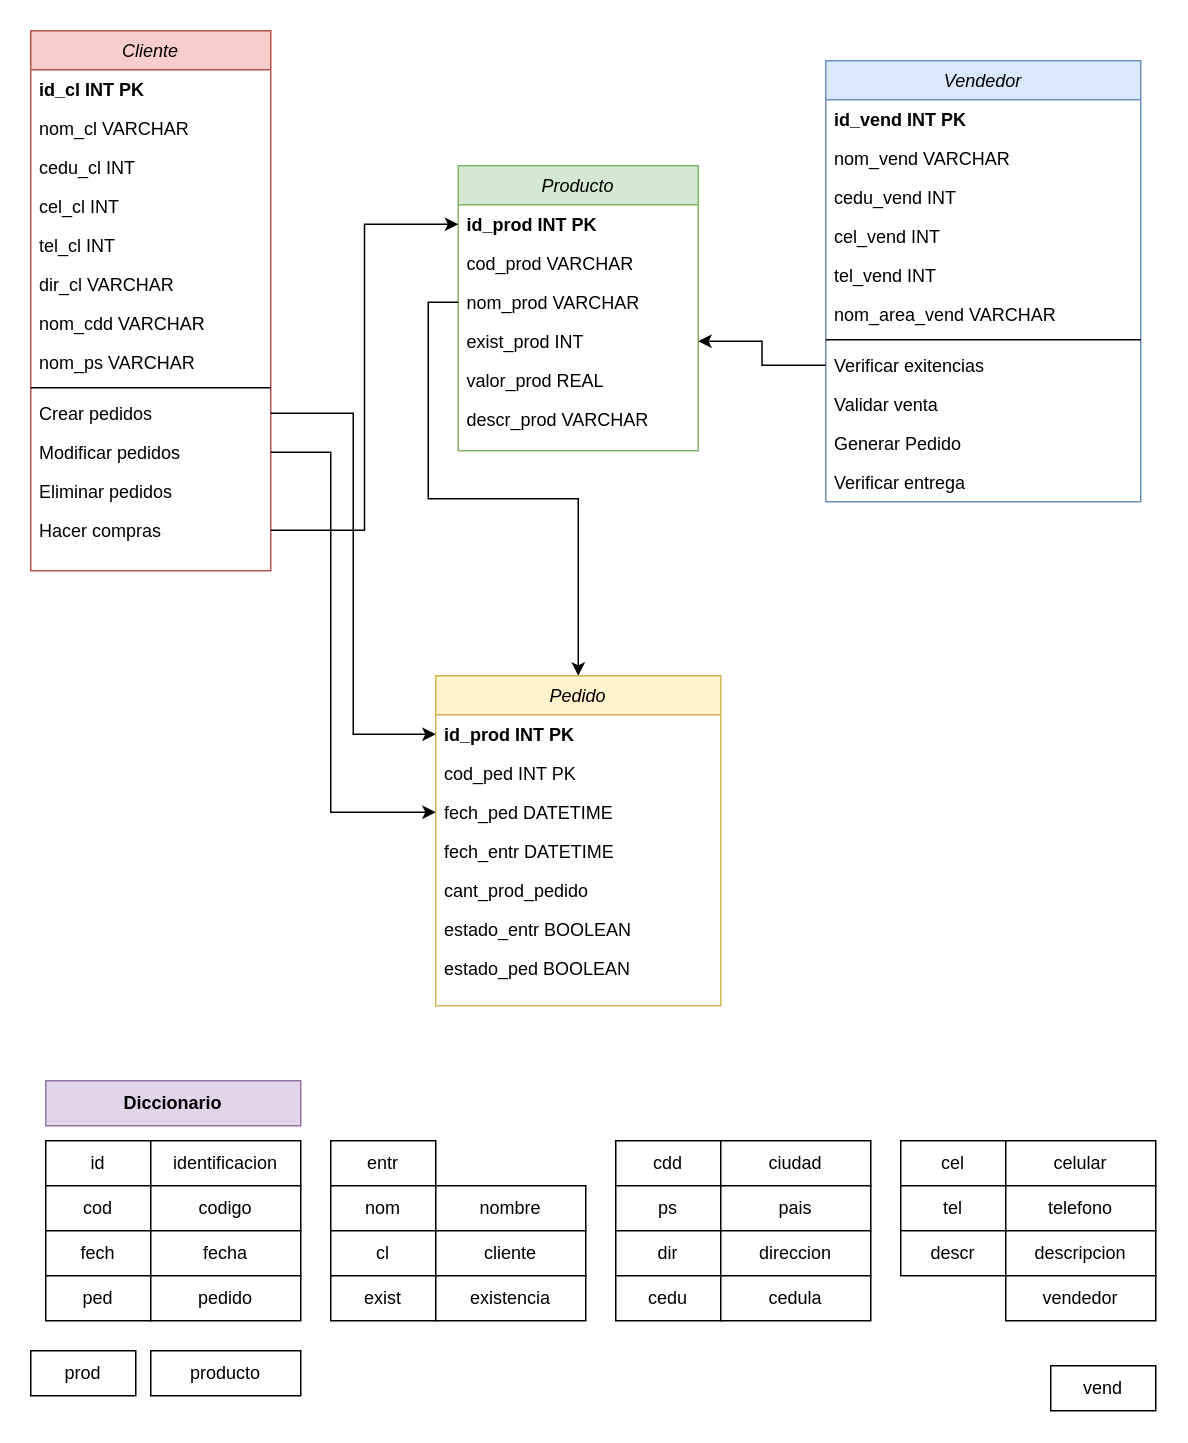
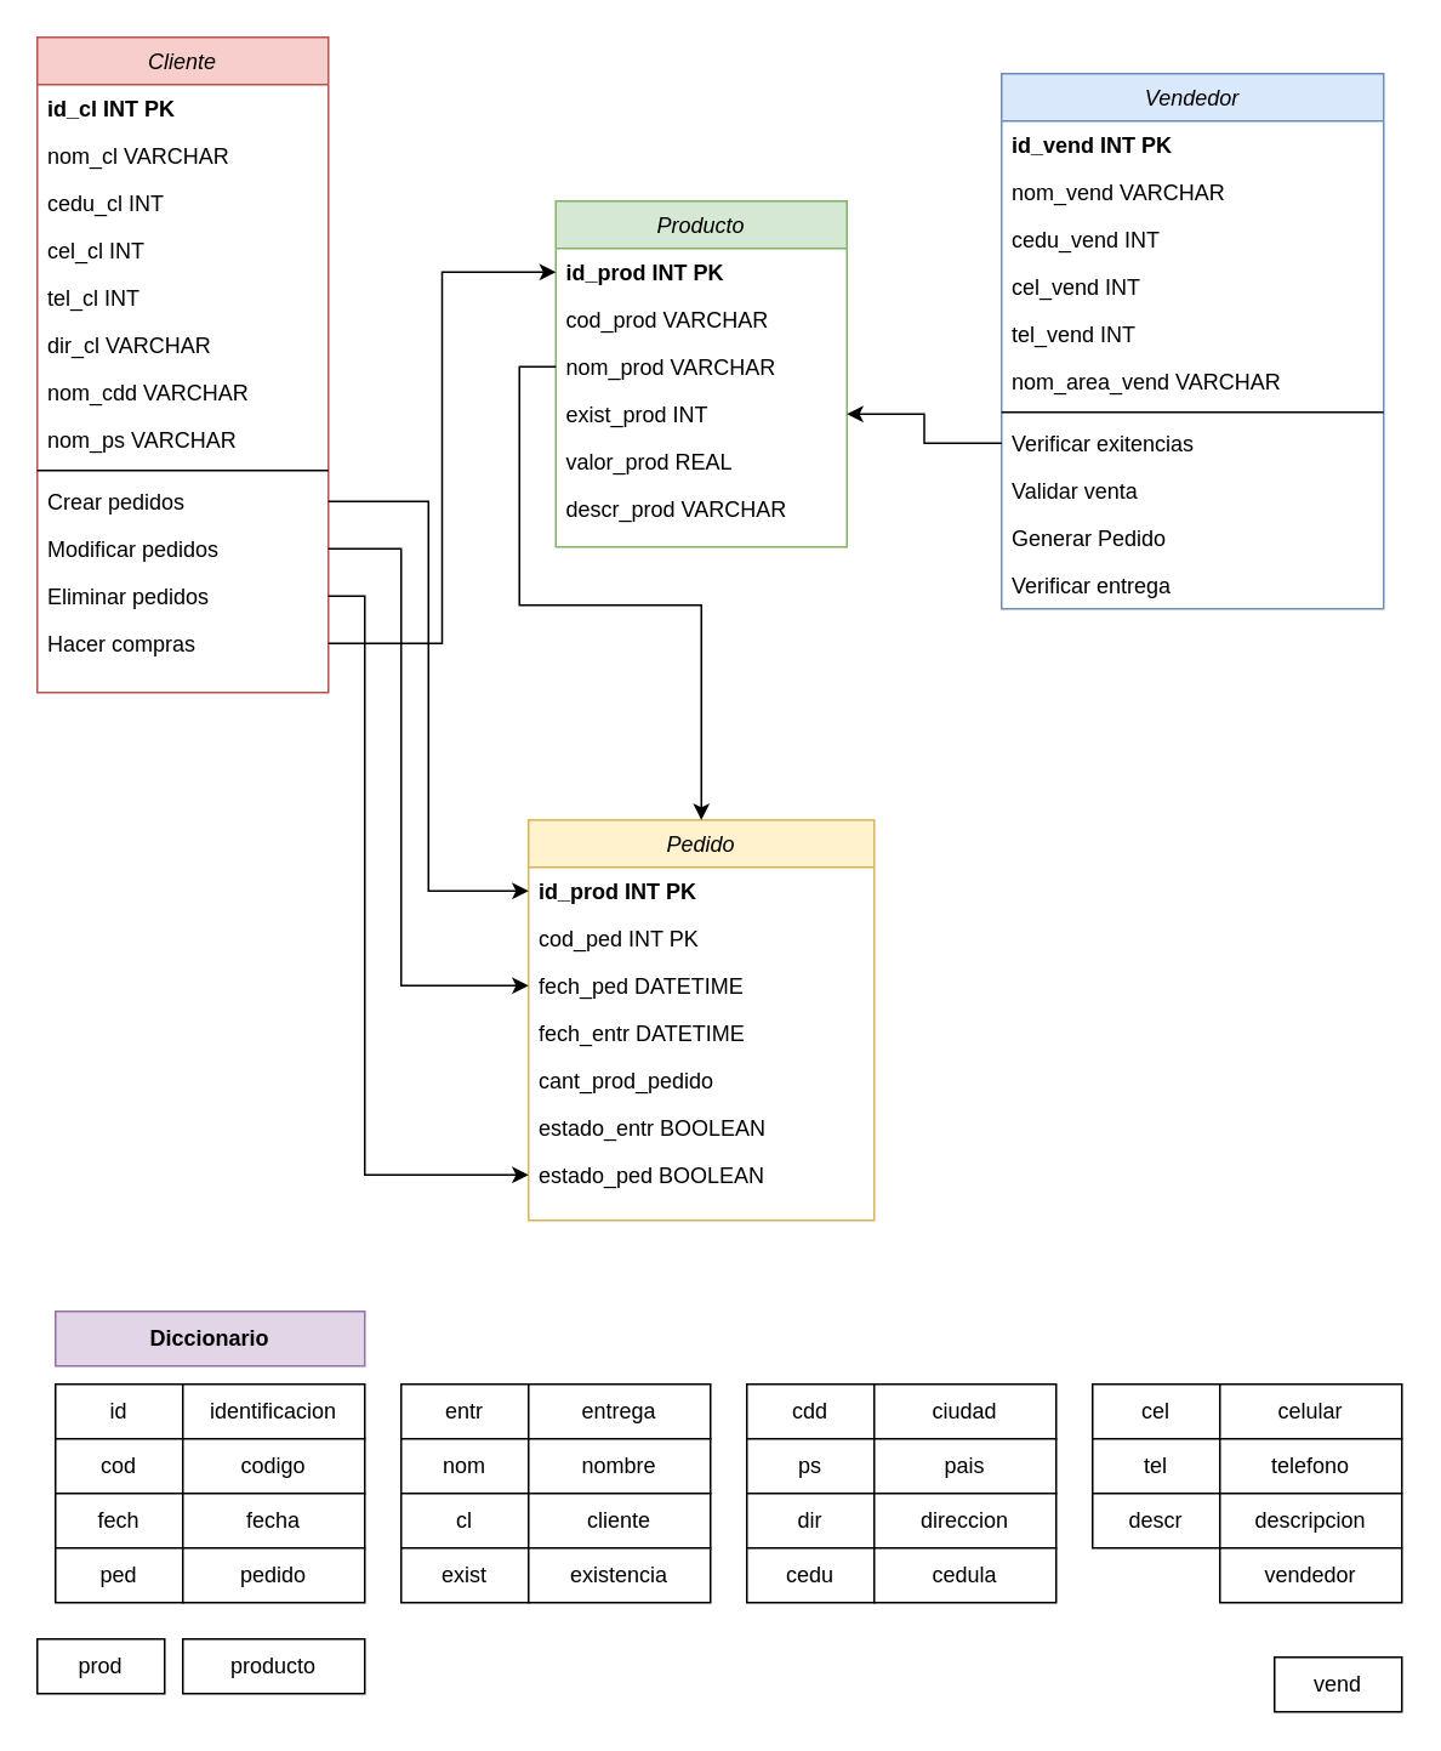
  <mxCell id="0" />
  <mxCell id="1" parent="0" />
  <mxCell id="2" value="Cliente" style="swimlane;fontStyle=2;align=center;verticalAlign=top;childLayout=stackLayout;horizontal=1;startSize=26;horizontalStack=0;resizeParent=1;resizeLast=0;collapsible=1;marginBottom=0;rounded=0;shadow=0;strokeWidth=1;fillColor=#f8cecc;strokeColor=#b85450;" parent="1" vertex="1"><mxGeometry x="20" y="20" width="160" height="360" as="geometry"><mxRectangle x="550" y="140" width="160" height="26" as="alternateBounds" /></mxGeometry></mxCell>
  <mxCell id="3" value="id_cl INT PK" style="text;align=left;verticalAlign=top;spacingLeft=4;spacingRight=4;overflow=hidden;rotatable=0;points=[[0,0.5],[1,0.5]];portConstraint=eastwest;fontStyle=1" parent="2" vertex="1"><mxGeometry y="26" width="160" height="26" as="geometry" /></mxCell>
  <mxCell id="4" value="nom_cl VARCHAR" style="text;align=left;verticalAlign=top;spacingLeft=4;spacingRight=4;overflow=hidden;rotatable=0;points=[[0,0.5],[1,0.5]];portConstraint=eastwest;rounded=0;shadow=0;html=0;" parent="2" vertex="1"><mxGeometry y="52" width="160" height="26" as="geometry" /></mxCell>
  <mxCell id="5" value="cedu_cl INT " style="text;align=left;verticalAlign=top;spacingLeft=4;spacingRight=4;overflow=hidden;rotatable=0;points=[[0,0.5],[1,0.5]];portConstraint=eastwest;rounded=0;shadow=0;html=0;" vertex="1" parent="2"><mxGeometry y="78" width="160" height="26" as="geometry" /></mxCell>
  <mxCell id="6" value="cel_cl INT" style="text;align=left;verticalAlign=top;spacingLeft=4;spacingRight=4;overflow=hidden;rotatable=0;points=[[0,0.5],[1,0.5]];portConstraint=eastwest;rounded=0;shadow=0;html=0;" vertex="1" parent="2"><mxGeometry y="104" width="160" height="26" as="geometry" /></mxCell>
  <mxCell id="7" value="tel_cl INT " style="text;align=left;verticalAlign=top;spacingLeft=4;spacingRight=4;overflow=hidden;rotatable=0;points=[[0,0.5],[1,0.5]];portConstraint=eastwest;rounded=0;shadow=0;html=0;" vertex="1" parent="2"><mxGeometry y="130" width="160" height="26" as="geometry" /></mxCell>
  <mxCell id="8" value="dir_cl VARCHAR" style="text;align=left;verticalAlign=top;spacingLeft=4;spacingRight=4;overflow=hidden;rotatable=0;points=[[0,0.5],[1,0.5]];portConstraint=eastwest;rounded=0;shadow=0;html=0;" vertex="1" parent="2"><mxGeometry y="156" width="160" height="26" as="geometry" /></mxCell>
  <mxCell id="9" value="nom_cdd VARCHAR" style="text;align=left;verticalAlign=top;spacingLeft=4;spacingRight=4;overflow=hidden;rotatable=0;points=[[0,0.5],[1,0.5]];portConstraint=eastwest;rounded=0;shadow=0;html=0;" vertex="1" parent="2"><mxGeometry y="182" width="160" height="26" as="geometry" /></mxCell>
  <mxCell id="10" value="nom_ps VARCHAR" style="text;align=left;verticalAlign=top;spacingLeft=4;spacingRight=4;overflow=hidden;rotatable=0;points=[[0,0.5],[1,0.5]];portConstraint=eastwest;rounded=0;shadow=0;html=0;" vertex="1" parent="2"><mxGeometry y="208" width="160" height="26" as="geometry" /></mxCell>
  <mxCell id="11" value="" style="line;html=1;strokeWidth=1;align=left;verticalAlign=middle;spacingTop=-1;spacingLeft=3;spacingRight=3;rotatable=0;labelPosition=right;points=[];portConstraint=eastwest;" parent="2" vertex="1"><mxGeometry y="234" width="160" height="8" as="geometry" /></mxCell>
  <mxCell id="12" value="Crear pedidos" style="text;align=left;verticalAlign=top;spacingLeft=4;spacingRight=4;overflow=hidden;rotatable=0;points=[[0,0.5],[1,0.5]];portConstraint=eastwest;" parent="2" vertex="1"><mxGeometry y="242" width="160" height="26" as="geometry" /></mxCell>
  <mxCell id="13" value="Modificar pedidos" style="text;align=left;verticalAlign=top;spacingLeft=4;spacingRight=4;overflow=hidden;rotatable=0;points=[[0,0.5],[1,0.5]];portConstraint=eastwest;" vertex="1" parent="2"><mxGeometry y="268" width="160" height="26" as="geometry" /></mxCell>
  <mxCell id="14" value="Eliminar pedidos" style="text;align=left;verticalAlign=top;spacingLeft=4;spacingRight=4;overflow=hidden;rotatable=0;points=[[0,0.5],[1,0.5]];portConstraint=eastwest;" vertex="1" parent="2"><mxGeometry y="294" width="160" height="26" as="geometry" /></mxCell>
  <mxCell id="15" value="Hacer compras" style="text;align=left;verticalAlign=top;spacingLeft=4;spacingRight=4;overflow=hidden;rotatable=0;points=[[0,0.5],[1,0.5]];portConstraint=eastwest;" vertex="1" parent="2"><mxGeometry y="320" width="160" height="26" as="geometry" /></mxCell>
  <mxCell id="16" value="Pedido" style="swimlane;fontStyle=2;align=center;verticalAlign=top;childLayout=stackLayout;horizontal=1;startSize=26;horizontalStack=0;resizeParent=1;resizeLast=0;collapsible=1;marginBottom=0;rounded=0;shadow=0;strokeWidth=1;fillColor=#fff2cc;strokeColor=#d6b656;" vertex="1" parent="1"><mxGeometry x="290" y="450" width="190" height="220" as="geometry"><mxRectangle x="230" y="140" width="160" height="26" as="alternateBounds" /></mxGeometry></mxCell>
  <mxCell id="17" value="id_prod INT PK " style="text;align=left;verticalAlign=top;spacingLeft=4;spacingRight=4;overflow=hidden;rotatable=0;points=[[0,0.5],[1,0.5]];portConstraint=eastwest;fontStyle=1" vertex="1" parent="16"><mxGeometry y="26" width="190" height="26" as="geometry" /></mxCell>
  <mxCell id="18" value="cod_ped INT PK" style="text;align=left;verticalAlign=top;spacingLeft=4;spacingRight=4;overflow=hidden;rotatable=0;points=[[0,0.5],[1,0.5]];portConstraint=eastwest;" vertex="1" parent="16"><mxGeometry y="52" width="190" height="26" as="geometry" /></mxCell>
  <mxCell id="19" value="fech_ped DATETIME" style="text;align=left;verticalAlign=top;spacingLeft=4;spacingRight=4;overflow=hidden;rotatable=0;points=[[0,0.5],[1,0.5]];portConstraint=eastwest;rounded=0;shadow=0;html=0;" vertex="1" parent="16"><mxGeometry y="78" width="190" height="26" as="geometry" /></mxCell>
  <mxCell id="20" value="fech_entr DATETIME" style="text;align=left;verticalAlign=top;spacingLeft=4;spacingRight=4;overflow=hidden;rotatable=0;points=[[0,0.5],[1,0.5]];portConstraint=eastwest;rounded=0;shadow=0;html=0;" vertex="1" parent="16"><mxGeometry y="104" width="190" height="26" as="geometry" /></mxCell>
  <mxCell id="21" value="cant_prod_pedido" style="text;align=left;verticalAlign=top;spacingLeft=4;spacingRight=4;overflow=hidden;rotatable=0;points=[[0,0.5],[1,0.5]];portConstraint=eastwest;rounded=0;shadow=0;html=0;" vertex="1" parent="16"><mxGeometry y="130" width="190" height="26" as="geometry" /></mxCell>
  <mxCell id="22" value="estado_entr BOOLEAN" style="text;align=left;verticalAlign=top;spacingLeft=4;spacingRight=4;overflow=hidden;rotatable=0;points=[[0,0.5],[1,0.5]];portConstraint=eastwest;rounded=0;shadow=0;html=0;" vertex="1" parent="16"><mxGeometry y="156" width="190" height="26" as="geometry" /></mxCell>
  <mxCell id="23" value="estado_ped BOOLEAN" style="text;align=left;verticalAlign=top;spacingLeft=4;spacingRight=4;overflow=hidden;rotatable=0;points=[[0,0.5],[1,0.5]];portConstraint=eastwest;rounded=0;shadow=0;html=0;" vertex="1" parent="16"><mxGeometry y="182" width="190" height="26" as="geometry" /></mxCell>
  <mxCell id="24" value="Vendedor" style="swimlane;fontStyle=2;align=center;verticalAlign=top;childLayout=stackLayout;horizontal=1;startSize=26;horizontalStack=0;resizeParent=1;resizeLast=0;collapsible=1;marginBottom=0;rounded=0;shadow=0;strokeWidth=1;fillColor=#dae8fc;strokeColor=#6c8ebf;" vertex="1" parent="1"><mxGeometry x="550" y="40" width="210" height="294" as="geometry"><mxRectangle x="550" y="140" width="160" height="26" as="alternateBounds" /></mxGeometry></mxCell>
  <mxCell id="25" value="id_vend INT PK" style="text;align=left;verticalAlign=top;spacingLeft=4;spacingRight=4;overflow=hidden;rotatable=0;points=[[0,0.5],[1,0.5]];portConstraint=eastwest;fontStyle=1" vertex="1" parent="24"><mxGeometry y="26" width="210" height="26" as="geometry" /></mxCell>
  <mxCell id="26" value="nom_vend VARCHAR" style="text;align=left;verticalAlign=top;spacingLeft=4;spacingRight=4;overflow=hidden;rotatable=0;points=[[0,0.5],[1,0.5]];portConstraint=eastwest;rounded=0;shadow=0;html=0;" vertex="1" parent="24"><mxGeometry y="52" width="210" height="26" as="geometry" /></mxCell>
  <mxCell id="27" value="cedu_vend INT " style="text;align=left;verticalAlign=top;spacingLeft=4;spacingRight=4;overflow=hidden;rotatable=0;points=[[0,0.5],[1,0.5]];portConstraint=eastwest;rounded=0;shadow=0;html=0;" vertex="1" parent="24"><mxGeometry y="78" width="210" height="26" as="geometry" /></mxCell>
  <mxCell id="28" value="cel_vend INT" style="text;align=left;verticalAlign=top;spacingLeft=4;spacingRight=4;overflow=hidden;rotatable=0;points=[[0,0.5],[1,0.5]];portConstraint=eastwest;rounded=0;shadow=0;html=0;" vertex="1" parent="24"><mxGeometry y="104" width="210" height="26" as="geometry" /></mxCell>
  <mxCell id="29" value="tel_vend INT " style="text;align=left;verticalAlign=top;spacingLeft=4;spacingRight=4;overflow=hidden;rotatable=0;points=[[0,0.5],[1,0.5]];portConstraint=eastwest;rounded=0;shadow=0;html=0;" vertex="1" parent="24"><mxGeometry y="130" width="210" height="26" as="geometry" /></mxCell>
  <mxCell id="30" value="nom_area_vend VARCHAR" style="text;align=left;verticalAlign=top;spacingLeft=4;spacingRight=4;overflow=hidden;rotatable=0;points=[[0,0.5],[1,0.5]];portConstraint=eastwest;rounded=0;shadow=0;html=0;" vertex="1" parent="24"><mxGeometry y="156" width="210" height="26" as="geometry" /></mxCell>
  <mxCell id="31" value="" style="line;html=1;strokeWidth=1;align=left;verticalAlign=middle;spacingTop=-1;spacingLeft=3;spacingRight=3;rotatable=0;labelPosition=right;points=[];portConstraint=eastwest;" vertex="1" parent="24"><mxGeometry y="182" width="210" height="8" as="geometry" /></mxCell>
  <mxCell id="32" value="Verificar exitencias" style="text;align=left;verticalAlign=top;spacingLeft=4;spacingRight=4;overflow=hidden;rotatable=0;points=[[0,0.5],[1,0.5]];portConstraint=eastwest;" vertex="1" parent="24"><mxGeometry y="190" width="210" height="26" as="geometry" /></mxCell>
  <mxCell id="33" value="Validar venta" style="text;align=left;verticalAlign=top;spacingLeft=4;spacingRight=4;overflow=hidden;rotatable=0;points=[[0,0.5],[1,0.5]];portConstraint=eastwest;" vertex="1" parent="24"><mxGeometry y="216" width="210" height="26" as="geometry" /></mxCell>
  <mxCell id="34" value="Generar Pedido" style="text;align=left;verticalAlign=top;spacingLeft=4;spacingRight=4;overflow=hidden;rotatable=0;points=[[0,0.5],[1,0.5]];portConstraint=eastwest;" vertex="1" parent="24"><mxGeometry y="242" width="210" height="26" as="geometry" /></mxCell>
  <mxCell id="35" value="Verificar entrega" style="text;align=left;verticalAlign=top;spacingLeft=4;spacingRight=4;overflow=hidden;rotatable=0;points=[[0,0.5],[1,0.5]];portConstraint=eastwest;" vertex="1" parent="24"><mxGeometry y="268" width="210" height="26" as="geometry" /></mxCell>
  <mxCell id="36" value="Producto" style="swimlane;fontStyle=2;align=center;verticalAlign=top;childLayout=stackLayout;horizontal=1;startSize=26;horizontalStack=0;resizeParent=1;resizeLast=0;collapsible=1;marginBottom=0;rounded=0;shadow=0;strokeWidth=1;fillColor=#d5e8d4;strokeColor=#82b366;" vertex="1" parent="1"><mxGeometry x="305" y="110" width="160" height="190" as="geometry"><mxRectangle x="550" y="140" width="160" height="26" as="alternateBounds" /></mxGeometry></mxCell>
  <mxCell id="37" value="id_prod INT PK " style="text;align=left;verticalAlign=top;spacingLeft=4;spacingRight=4;overflow=hidden;rotatable=0;points=[[0,0.5],[1,0.5]];portConstraint=eastwest;fontStyle=1" vertex="1" parent="36"><mxGeometry y="26" width="160" height="26" as="geometry" /></mxCell>
  <mxCell id="38" value="cod_prod VARCHAR" style="text;align=left;verticalAlign=top;spacingLeft=4;spacingRight=4;overflow=hidden;rotatable=0;points=[[0,0.5],[1,0.5]];portConstraint=eastwest;rounded=0;shadow=0;html=0;" vertex="1" parent="36"><mxGeometry y="52" width="160" height="26" as="geometry" /></mxCell>
  <mxCell id="39" value="nom_prod VARCHAR" style="text;align=left;verticalAlign=top;spacingLeft=4;spacingRight=4;overflow=hidden;rotatable=0;points=[[0,0.5],[1,0.5]];portConstraint=eastwest;rounded=0;shadow=0;html=0;" vertex="1" parent="36"><mxGeometry y="78" width="160" height="26" as="geometry" /></mxCell>
  <mxCell id="40" value="exist_prod INT" style="text;align=left;verticalAlign=top;spacingLeft=4;spacingRight=4;overflow=hidden;rotatable=0;points=[[0,0.5],[1,0.5]];portConstraint=eastwest;rounded=0;shadow=0;html=0;" vertex="1" parent="36"><mxGeometry y="104" width="160" height="26" as="geometry" /></mxCell>
  <mxCell id="41" value="valor_prod REAL" style="text;align=left;verticalAlign=top;spacingLeft=4;spacingRight=4;overflow=hidden;rotatable=0;points=[[0,0.5],[1,0.5]];portConstraint=eastwest;rounded=0;shadow=0;html=0;" vertex="1" parent="36"><mxGeometry y="130" width="160" height="26" as="geometry" /></mxCell>
  <mxCell id="42" value="descr_prod VARCHAR" style="text;align=left;verticalAlign=top;spacingLeft=4;spacingRight=4;overflow=hidden;rotatable=0;points=[[0,0.5],[1,0.5]];portConstraint=eastwest;rounded=0;shadow=0;html=0;" vertex="1" parent="36"><mxGeometry y="156" width="160" height="26" as="geometry" /></mxCell>
  <mxCell id="43" style="edgeStyle=orthogonalEdgeStyle;rounded=0;orthogonalLoop=1;jettySize=auto;html=1;entryX=0;entryY=0.5;entryDx=0;entryDy=0;" edge="1" parent="1" source="12" target="17"><mxGeometry relative="1" as="geometry" /></mxCell>
  <mxCell id="44" style="edgeStyle=orthogonalEdgeStyle;rounded=0;orthogonalLoop=1;jettySize=auto;html=1;" edge="1" parent="1" source="13" target="19"><mxGeometry relative="1" as="geometry"><Array as="points"><mxPoint x="220" y="301" /><mxPoint x="220" y="541" /></Array></mxGeometry></mxCell>
  <mxCell id="45" style="edgeStyle=orthogonalEdgeStyle;rounded=0;orthogonalLoop=1;jettySize=auto;html=1;entryX=0;entryY=0.5;entryDx=0;entryDy=0;" edge="1" parent="1" source="15" target="37"><mxGeometry relative="1" as="geometry" /></mxCell>
+ <mxCell id="46" style="edgeStyle=orthogonalEdgeStyle;rounded=0;orthogonalLoop=1;jettySize=auto;html=1;entryX=0;entryY=0.5;entryDx=0;entryDy=0;" edge="1" parent="1" source="14" target="23"><mxGeometry relative="1" as="geometry"><Array as="points"><mxPoint x="200" y="327" /><mxPoint x="200" y="645" /></Array></mxGeometry></mxCell>
  <mxCell id="47" style="edgeStyle=orthogonalEdgeStyle;rounded=0;orthogonalLoop=1;jettySize=auto;html=1;entryX=1;entryY=0.5;entryDx=0;entryDy=0;" edge="1" parent="1" source="32" target="40"><mxGeometry relative="1" as="geometry" /></mxCell>
  <mxCell id="48" style="edgeStyle=orthogonalEdgeStyle;rounded=0;orthogonalLoop=1;jettySize=auto;html=1;entryX=0.5;entryY=0;entryDx=0;entryDy=0;" edge="1" parent="1" source="39" target="16"><mxGeometry relative="1" as="geometry" /></mxCell>
  <mxCell id="49" value="&lt;b&gt;Diccionario&lt;/b&gt;" style="rounded=0;whiteSpace=wrap;html=1;fillColor=#e1d5e7;strokeColor=#9673a6;" vertex="1" parent="1"><mxGeometry x="30" y="720" width="170" height="30" as="geometry" /></mxCell>
  <mxCell id="50" value="id" style="rounded=0;whiteSpace=wrap;html=1;" vertex="1" parent="1"><mxGeometry x="30" y="760" width="70" height="30" as="geometry" /></mxCell>
  <mxCell id="51" value="identificacion" style="rounded=0;whiteSpace=wrap;html=1;" vertex="1" parent="1"><mxGeometry x="100" y="760" width="100" height="30" as="geometry" /></mxCell>
  <mxCell id="52" value="cod" style="rounded=0;whiteSpace=wrap;html=1;" vertex="1" parent="1"><mxGeometry x="30" y="790" width="70" height="30" as="geometry" /></mxCell>
  <mxCell id="53" value="codigo" style="rounded=0;whiteSpace=wrap;html=1;" vertex="1" parent="1"><mxGeometry x="100" y="790" width="100" height="30" as="geometry" /></mxCell>
  <mxCell id="54" value="fech" style="rounded=0;whiteSpace=wrap;html=1;" vertex="1" parent="1"><mxGeometry x="30" y="820" width="70" height="30" as="geometry" /></mxCell>
  <mxCell id="55" value="fecha" style="rounded=0;whiteSpace=wrap;html=1;" vertex="1" parent="1"><mxGeometry x="100" y="820" width="100" height="30" as="geometry" /></mxCell>
  <mxCell id="56" value="ped" style="rounded=0;whiteSpace=wrap;html=1;" vertex="1" parent="1"><mxGeometry x="30" y="850" width="70" height="30" as="geometry" /></mxCell>
  <mxCell id="57" value="pedido" style="rounded=0;whiteSpace=wrap;html=1;" vertex="1" parent="1"><mxGeometry x="100" y="850" width="100" height="30" as="geometry" /></mxCell>
  <mxCell id="58" value="entr" style="rounded=0;whiteSpace=wrap;html=1;" vertex="1" parent="1"><mxGeometry x="220" y="760" width="70" height="30" as="geometry" /></mxCell>
+ <mxCell id="59" value="entrega" style="rounded=0;whiteSpace=wrap;html=1;" vertex="1" parent="1"><mxGeometry x="290" y="760" width="100" height="30" as="geometry" /></mxCell>
  <mxCell id="60" value="nom" style="rounded=0;whiteSpace=wrap;html=1;" vertex="1" parent="1"><mxGeometry x="220" y="790" width="70" height="30" as="geometry" /></mxCell>
  <mxCell id="61" value="nombre" style="rounded=0;whiteSpace=wrap;html=1;" vertex="1" parent="1"><mxGeometry x="290" y="790" width="100" height="30" as="geometry" /></mxCell>
  <mxCell id="62" value="cl" style="rounded=0;whiteSpace=wrap;html=1;" vertex="1" parent="1"><mxGeometry x="220" y="820" width="70" height="30" as="geometry" /></mxCell>
  <mxCell id="63" value="cliente" style="rounded=0;whiteSpace=wrap;html=1;" vertex="1" parent="1"><mxGeometry x="290" y="820" width="100" height="30" as="geometry" /></mxCell>
  <mxCell id="64" value="exist" style="rounded=0;whiteSpace=wrap;html=1;" vertex="1" parent="1"><mxGeometry x="220" y="850" width="70" height="30" as="geometry" /></mxCell>
  <mxCell id="65" value="existencia" style="rounded=0;whiteSpace=wrap;html=1;" vertex="1" parent="1"><mxGeometry x="290" y="850" width="100" height="30" as="geometry" /></mxCell>
  <mxCell id="66" value="cdd" style="rounded=0;whiteSpace=wrap;html=1;" vertex="1" parent="1"><mxGeometry x="410" y="760" width="70" height="30" as="geometry" /></mxCell>
  <mxCell id="67" value="ciudad" style="rounded=0;whiteSpace=wrap;html=1;" vertex="1" parent="1"><mxGeometry x="480" y="760" width="100" height="30" as="geometry" /></mxCell>
  <mxCell id="68" value="ps" style="rounded=0;whiteSpace=wrap;html=1;" vertex="1" parent="1"><mxGeometry x="410" y="790" width="70" height="30" as="geometry" /></mxCell>
  <mxCell id="69" value="pais" style="rounded=0;whiteSpace=wrap;html=1;" vertex="1" parent="1"><mxGeometry x="480" y="790" width="100" height="30" as="geometry" /></mxCell>
  <mxCell id="70" value="dir" style="rounded=0;whiteSpace=wrap;html=1;" vertex="1" parent="1"><mxGeometry x="410" y="820" width="70" height="30" as="geometry" /></mxCell>
  <mxCell id="71" value="direccion" style="rounded=0;whiteSpace=wrap;html=1;" vertex="1" parent="1"><mxGeometry x="480" y="820" width="100" height="30" as="geometry" /></mxCell>
  <mxCell id="72" value="cedu" style="rounded=0;whiteSpace=wrap;html=1;" vertex="1" parent="1"><mxGeometry x="410" y="850" width="70" height="30" as="geometry" /></mxCell>
  <mxCell id="73" value="cedula" style="rounded=0;whiteSpace=wrap;html=1;" vertex="1" parent="1"><mxGeometry x="480" y="850" width="100" height="30" as="geometry" /></mxCell>
  <mxCell id="74" value="cel" style="rounded=0;whiteSpace=wrap;html=1;" vertex="1" parent="1"><mxGeometry x="600" y="760" width="70" height="30" as="geometry" /></mxCell>
  <mxCell id="75" value="celular" style="rounded=0;whiteSpace=wrap;html=1;" vertex="1" parent="1"><mxGeometry x="670" y="760" width="100" height="30" as="geometry" /></mxCell>
  <mxCell id="76" value="tel" style="rounded=0;whiteSpace=wrap;html=1;" vertex="1" parent="1"><mxGeometry x="600" y="790" width="70" height="30" as="geometry" /></mxCell>
  <mxCell id="77" value="telefono" style="rounded=0;whiteSpace=wrap;html=1;" vertex="1" parent="1"><mxGeometry x="670" y="790" width="100" height="30" as="geometry" /></mxCell>
  <mxCell id="78" value="descr" style="rounded=0;whiteSpace=wrap;html=1;" vertex="1" parent="1"><mxGeometry x="600" y="820" width="70" height="30" as="geometry" /></mxCell>
  <mxCell id="79" value="descripcion" style="rounded=0;whiteSpace=wrap;html=1;" vertex="1" parent="1"><mxGeometry x="670" y="820" width="100" height="30" as="geometry" /></mxCell>
  <mxCell id="80" value="vend" style="rounded=0;whiteSpace=wrap;html=1;" vertex="1" parent="1"><mxGeometry x="700" y="910" width="70" height="30" as="geometry" /></mxCell>
  <mxCell id="81" value="vendedor" style="rounded=0;whiteSpace=wrap;html=1;" vertex="1" parent="1"><mxGeometry x="670" y="850" width="100" height="30" as="geometry" /></mxCell>
  <mxCell id="82" value="prod" style="rounded=0;whiteSpace=wrap;html=1;" vertex="1" parent="1"><mxGeometry x="20" y="900" width="70" height="30" as="geometry" /></mxCell>
  <mxCell id="83" value="producto" style="rounded=0;whiteSpace=wrap;html=1;" vertex="1" parent="1"><mxGeometry x="100" y="900" width="100" height="30" as="geometry" /></mxCell>
